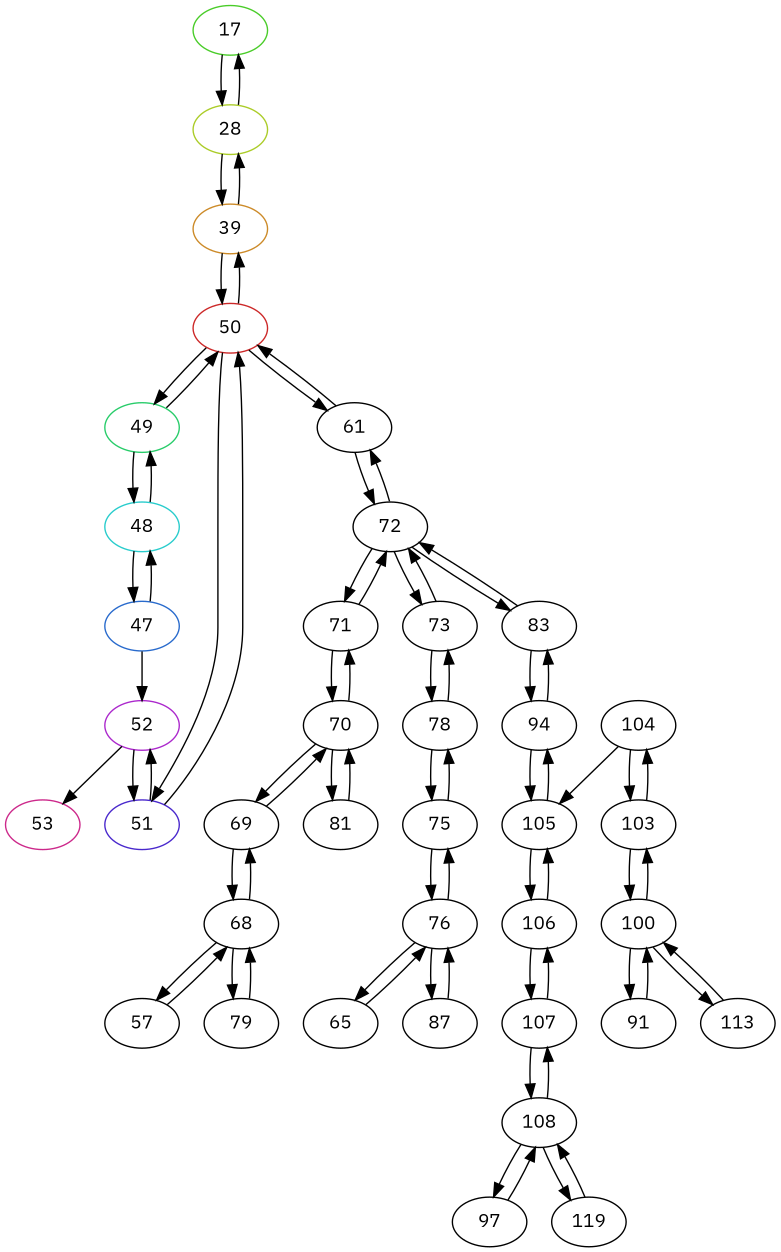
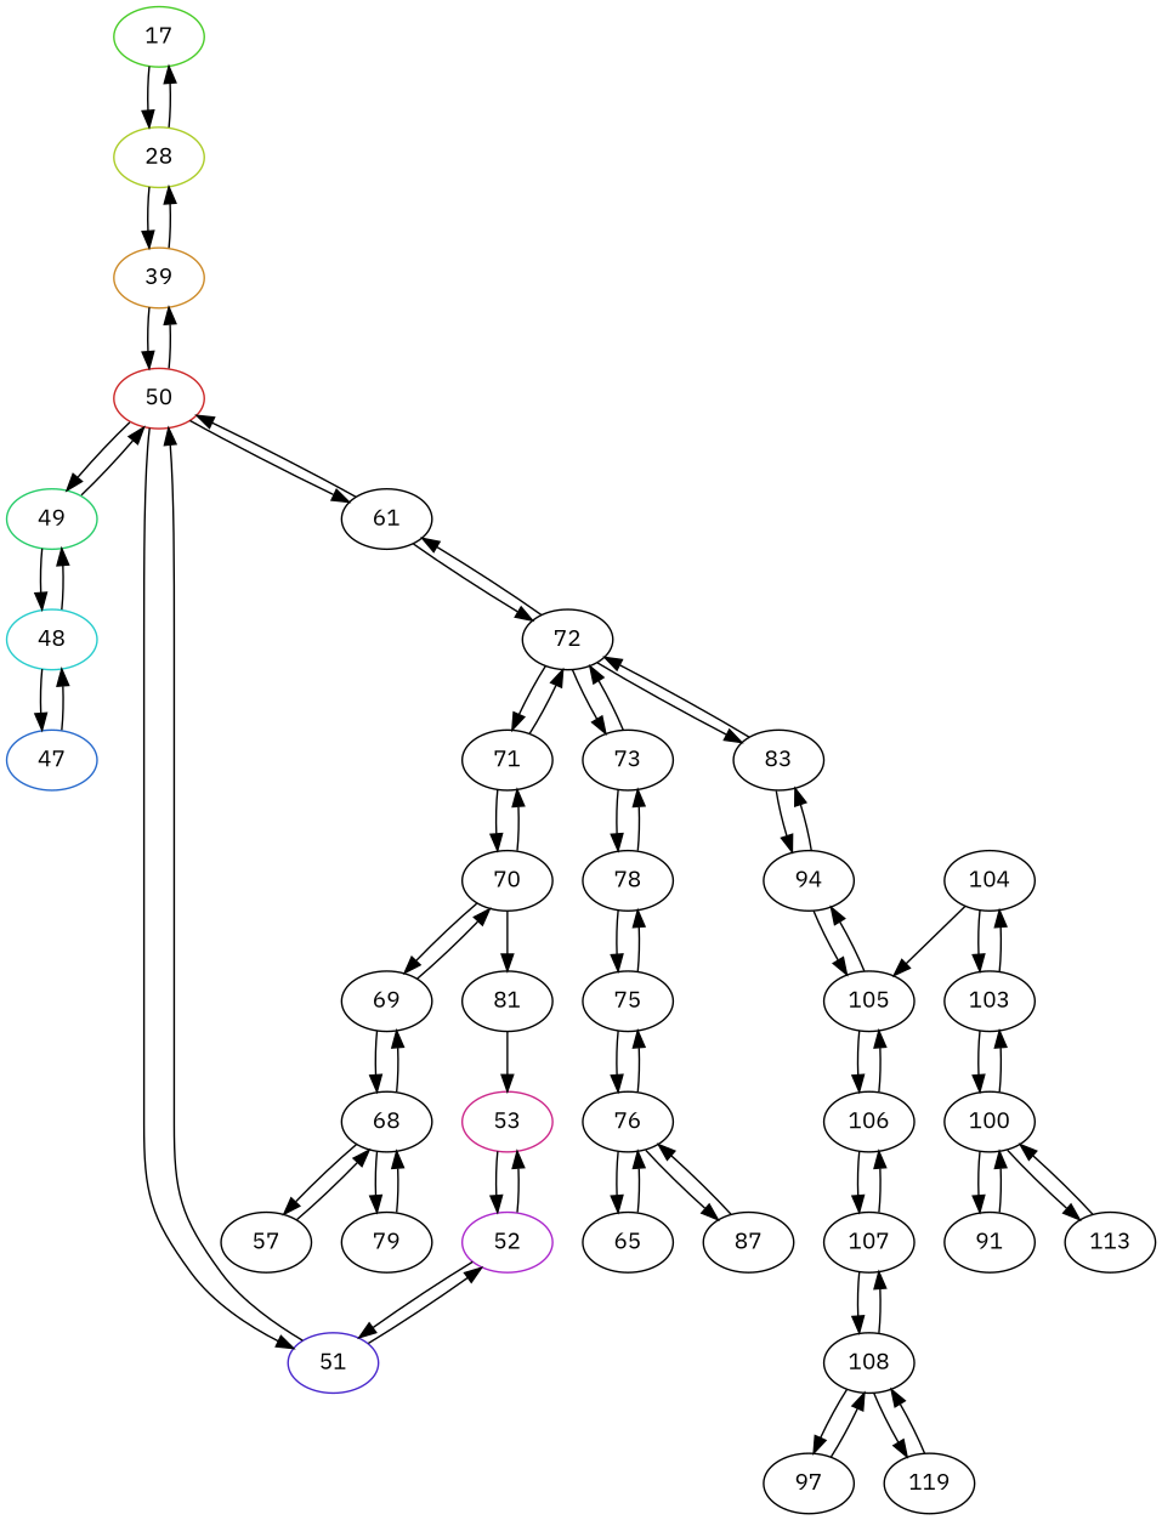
  digraph {
    fontname="IBM Plex Sans"
    node [color=black fontname="IBM Plex Sans"]
    edge [fontname="IBM Plex Sans"]
    n1 [color="#49cc28" label=17]
    n2 [color="#abcc28" label=28]
    n3 [color="#cc8a28" label=39]
    n4 [color="#cc2828" label=50]
    n5 [color="#28cc6a" label=49]
    n6 [color="#4928cc" label=51]
    n7 [label=61]
    n8 [color="#286acc" label=47]
    n9 [color="#28cccc" label=48]
    n10 [color="#ab28cc" label=52]
    n11 [label=72]
    n12 [color="#cc288a" label=53]
    n13 [label=57]
    n14 [label=68]
    n15 [label=69]
    n16 [label=79]
    n17 [label=71]
    n18 [label=73]
    n19 [label=83]
    n20 [label=65]
    n21 [label=76]
    n22 [label=75]
    n23 [label=87]
    n24 [label=70]
    n25 [label=81]
    n26 [label=78]
    n27 [label=94]
    n28 [label=105]
    n29 [label=91]
    n30 [label=100]
    n31 [label=103]
    n32 [label=113]
    n33 [label=106]
    n34 [label=97]
    n35 [label=108]
    n36 [label=107]
    n37 [label=119]
    n38 [label=104]
    n1 -> n2
    n2 -> n1
    n2 -> n3
    n3 -> n2
    n3 -> n4
    n4 -> n3
    n4 -> n5
    n4 -> n6
    n4 -> n7
    n5 -> n4
    n5 -> n9
    n6 -> n4
    n6 -> n10
    n7 -> n4
    n7 -> n11
    n8 -> n9
    n9 -> n5
    n9 -> n8
    n10 -> n6
    n10 -> n12
    n11 -> n7
    n11 -> n17
    n11 -> n18
    n11 -> n19
-   n8 -> n10
+   n12 -> n10
    n13 -> n14
    n14 -> n13
    n14 -> n15
    n14 -> n16
    n15 -> n14
    n15 -> n24
    n16 -> n14
    n17 -> n11
    n17 -> n24
    n18 -> n11
    n18 -> n26
    n19 -> n11
    n19 -> n27
    n20 -> n21
    n21 -> n20
    n21 -> n22
    n21 -> n23
    n22 -> n21
    n22 -> n26
    n23 -> n21
    n24 -> n15
    n24 -> n17
    n24 -> n25
-   n25 -> n24
+   n25 -> n12
    n26 -> n18
    n26 -> n22
    n27 -> n19
    n27 -> n28
    n28 -> n27
    n28 -> n33
    n29 -> n30
    n30 -> n29
    n30 -> n31
    n30 -> n32
    n31 -> n30
    n31 -> n38
    n32 -> n30
    n33 -> n28
    n33 -> n36
    n34 -> n35
    n35 -> n34
    n35 -> n36
    n35 -> n37
    n36 -> n33
    n36 -> n35
    n37 -> n35
    n38 -> n28
    n38 -> n31
  }
